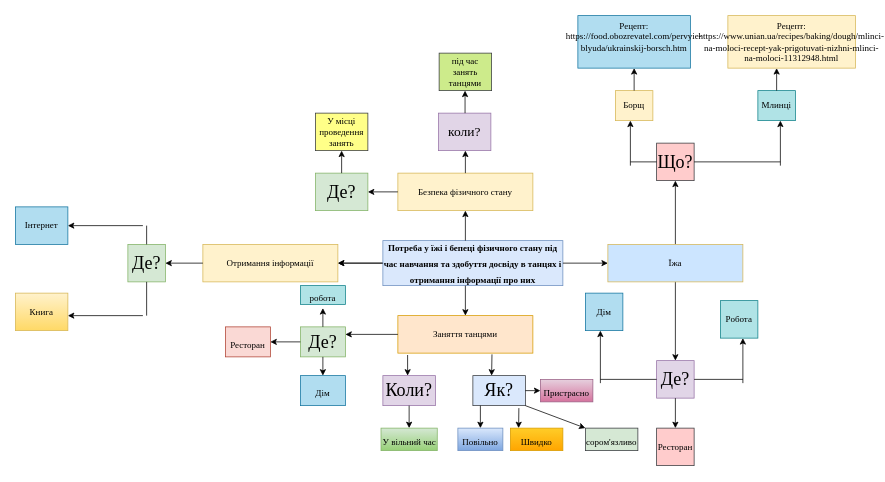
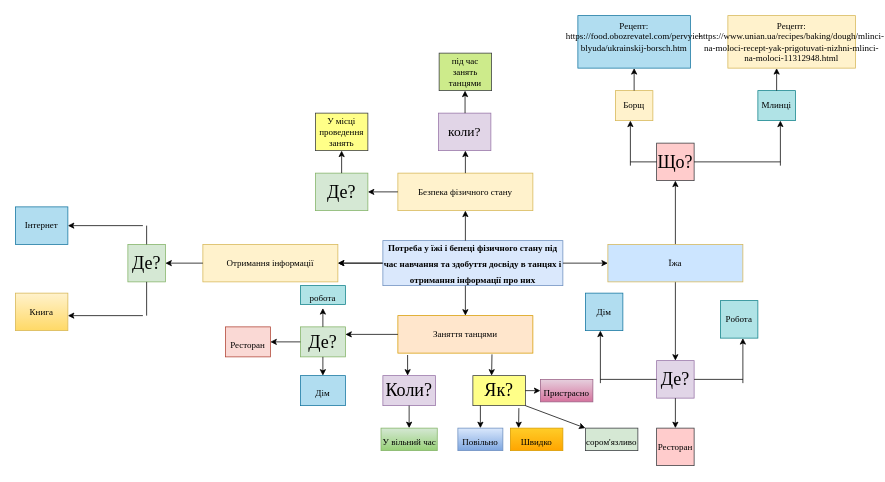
  <mxCell id="0" />
  <mxCell id="1" parent="0" />
  <mxCell id="2" value="" style="edgeStyle=orthogonalEdgeStyle;rounded=0;orthogonalLoop=1;jettySize=auto;html=1;fontFamily=Times New Roman;fontSize=24;" edge="1" parent="1" source="3" target="8"><mxGeometry relative="1" as="geometry" /></mxCell>
  <mxCell id="3" value="&lt;h2 dir=&quot;auto&quot;&gt;&lt;font style=&quot;font-size: 12px;&quot; face=&quot;Times New Roman&quot;&gt;Потреба у їжі і бепеці фізичного стану під час навчання та здобуття досвіду в танцях і отримання інформації про них&lt;/font&gt;&lt;/h2&gt;" style="rounded=0;whiteSpace=wrap;html=1;fillColor=#dae8fc;strokeColor=#6c8ebf;" vertex="1" parent="1"><mxGeometry x="510" y="320" width="240" height="60" as="geometry" /></mxCell>
  <mxCell id="4" value="" style="endArrow=classic;html=1;rounded=0;fontFamily=Times New Roman;fontSize=12;" edge="1" parent="1"><mxGeometry width="50" height="50" relative="1" as="geometry"><mxPoint x="620" y="320" as="sourcePoint" /><mxPoint x="620" y="280" as="targetPoint" /></mxGeometry></mxCell>
  <mxCell id="5" value="Безпека фізичного стану" style="rounded=0;whiteSpace=wrap;html=1;fontFamily=Times New Roman;fontSize=12;fillColor=#fff2cc;strokeColor=#d6b656;" vertex="1" parent="1"><mxGeometry x="530" y="230" width="180" height="50" as="geometry" /></mxCell>
  <mxCell id="6" value="" style="endArrow=classic;html=1;rounded=0;fontFamily=Times New Roman;fontSize=12;exitX=1;exitY=0.5;exitDx=0;exitDy=0;" edge="1" parent="1" source="3"><mxGeometry width="50" height="50" relative="1" as="geometry"><mxPoint x="630" y="360" as="sourcePoint" /><mxPoint x="810" y="350" as="targetPoint" /></mxGeometry></mxCell>
  <mxCell id="7" value="" style="endArrow=classic;html=1;rounded=0;fontFamily=Times New Roman;fontSize=12;exitX=0;exitY=0.5;exitDx=0;exitDy=0;" edge="1" parent="1" source="3"><mxGeometry width="50" height="50" relative="1" as="geometry"><mxPoint x="630" y="360" as="sourcePoint" /><mxPoint x="450" y="350" as="targetPoint" /></mxGeometry></mxCell>
  <mxCell id="8" value="Отримання інформації" style="rounded=0;whiteSpace=wrap;html=1;fontFamily=Times New Roman;fontSize=12;fillColor=#fff2cc;strokeColor=#d6b656;" vertex="1" parent="1"><mxGeometry x="270" y="325" width="180" height="50" as="geometry" /></mxCell>
  <mxCell id="9" value="" style="endArrow=classic;html=1;rounded=0;fontFamily=Times New Roman;fontSize=12;" edge="1" parent="1"><mxGeometry width="50" height="50" relative="1" as="geometry"><mxPoint x="620" y="380" as="sourcePoint" /><mxPoint x="620" y="420" as="targetPoint" /></mxGeometry></mxCell>
  <mxCell id="10" value="Заняття танцями" style="rounded=0;whiteSpace=wrap;html=1;fontFamily=Times New Roman;fontSize=12;fillColor=#ffe6cc;strokeColor=#d79b00;" vertex="1" parent="1"><mxGeometry x="530" y="420" width="180" height="50" as="geometry" /></mxCell>
  <mxCell id="11" value="" style="endArrow=classic;html=1;rounded=0;fontFamily=Times New Roman;fontSize=12;exitX=0;exitY=0.5;exitDx=0;exitDy=0;" edge="1" parent="1" source="8"><mxGeometry width="50" height="50" relative="1" as="geometry"><mxPoint x="630" y="360" as="sourcePoint" /><mxPoint x="220" y="350" as="targetPoint" /></mxGeometry></mxCell>
  <mxCell id="12" value="&lt;font style=&quot;font-size: 24px;&quot;&gt;Де?&lt;/font&gt;" style="rounded=0;whiteSpace=wrap;html=1;fontFamily=Times New Roman;fontSize=12;fillColor=#d5e8d4;strokeColor=#82b366;" vertex="1" parent="1"><mxGeometry x="170" y="325" width="50" height="50" as="geometry" /></mxCell>
  <mxCell id="13" value="" style="endArrow=none;html=1;rounded=0;fontFamily=Times New Roman;fontSize=24;exitX=0.5;exitY=0;exitDx=0;exitDy=0;" edge="1" parent="1" source="12"><mxGeometry width="50" height="50" relative="1" as="geometry"><mxPoint x="510" y="360" as="sourcePoint" /><mxPoint x="195" y="300" as="targetPoint" /></mxGeometry></mxCell>
  <mxCell id="14" value="" style="endArrow=classic;html=1;rounded=0;fontFamily=Times New Roman;fontSize=24;" edge="1" parent="1"><mxGeometry width="50" height="50" relative="1" as="geometry"><mxPoint x="190" y="300" as="sourcePoint" /><mxPoint x="90" y="300" as="targetPoint" /></mxGeometry></mxCell>
  <mxCell id="15" value="Інтернет" style="rounded=0;whiteSpace=wrap;html=1;fontFamily=Times New Roman;fontSize=12;fillColor=#b1ddf0;strokeColor=#10739e;" vertex="1" parent="1"><mxGeometry x="20" y="275" width="70" height="50" as="geometry" /></mxCell>
  <mxCell id="16" value="" style="endArrow=none;html=1;rounded=0;fontFamily=Times New Roman;fontSize=24;exitX=0.5;exitY=1;exitDx=0;exitDy=0;" edge="1" parent="1" source="12"><mxGeometry width="50" height="50" relative="1" as="geometry"><mxPoint x="510" y="360" as="sourcePoint" /><mxPoint x="195" y="420" as="targetPoint" /></mxGeometry></mxCell>
  <mxCell id="17" value="" style="endArrow=classic;html=1;rounded=0;fontFamily=Times New Roman;fontSize=24;" edge="1" parent="1"><mxGeometry width="50" height="50" relative="1" as="geometry"><mxPoint x="190" y="420" as="sourcePoint" /><mxPoint x="90" y="420" as="targetPoint" /></mxGeometry></mxCell>
  <mxCell id="18" value="Книга" style="rounded=0;whiteSpace=wrap;html=1;fontFamily=Times New Roman;fontSize=12;fillColor=#fff2cc;gradientColor=#ffd966;strokeColor=#d6b656;" vertex="1" parent="1"><mxGeometry x="20" y="390" width="70" height="50" as="geometry" /></mxCell>
  <mxCell id="19" value="" style="endArrow=classic;html=1;rounded=0;fontFamily=Times New Roman;fontSize=24;exitX=0.5;exitY=0;exitDx=0;exitDy=0;" edge="1" parent="1" source="21"><mxGeometry width="50" height="50" relative="1" as="geometry"><mxPoint x="510" y="360" as="sourcePoint" /><mxPoint x="900" y="240" as="targetPoint" /></mxGeometry></mxCell>
  <mxCell id="20" value="" style="endArrow=classic;html=1;rounded=0;fontFamily=Times New Roman;fontSize=24;" edge="1" parent="1"><mxGeometry width="50" height="50" relative="1" as="geometry"><mxPoint x="900" y="370" as="sourcePoint" /><mxPoint x="900" y="480" as="targetPoint" /></mxGeometry></mxCell>
  <mxCell id="21" value="Їжа" style="rounded=0;whiteSpace=wrap;html=1;fontFamily=Times New Roman;fontSize=12;fillColor=#cce5ff;strokeColor=#d6b656;" vertex="1" parent="1"><mxGeometry x="810" y="325" width="180" height="50" as="geometry" /></mxCell>
  <mxCell id="22" value="&lt;font style=&quot;font-size: 24px;&quot;&gt;Де?&lt;/font&gt;" style="rounded=0;whiteSpace=wrap;html=1;fontFamily=Times New Roman;fontSize=12;fillColor=#e1d5e7;strokeColor=#9673a6;" vertex="1" parent="1"><mxGeometry x="875" y="480" width="50" height="50" as="geometry" /></mxCell>
  <mxCell id="23" value="" style="endArrow=none;html=1;rounded=0;fontFamily=Times New Roman;fontSize=24;entryX=0;entryY=0.5;entryDx=0;entryDy=0;" edge="1" parent="1" target="22"><mxGeometry width="50" height="50" relative="1" as="geometry"><mxPoint x="800" y="505" as="sourcePoint" /><mxPoint x="600" y="310" as="targetPoint" /></mxGeometry></mxCell>
  <mxCell id="24" value="" style="endArrow=classic;html=1;rounded=0;fontFamily=Times New Roman;fontSize=24;" edge="1" parent="1"><mxGeometry width="50" height="50" relative="1" as="geometry"><mxPoint x="800" y="510" as="sourcePoint" /><mxPoint x="800" y="440" as="targetPoint" /></mxGeometry></mxCell>
  <mxCell id="25" value="Дім" style="rounded=0;whiteSpace=wrap;html=1;fontFamily=Times New Roman;fontSize=12;fillColor=#b1ddf0;strokeColor=#10739e;" vertex="1" parent="1"><mxGeometry x="780" y="390" width="50" height="50" as="geometry" /></mxCell>
  <mxCell id="26" value="" style="endArrow=none;html=1;rounded=0;fontFamily=Times New Roman;fontSize=24;exitX=1;exitY=0.5;exitDx=0;exitDy=0;" edge="1" parent="1" source="22"><mxGeometry width="50" height="50" relative="1" as="geometry"><mxPoint x="550" y="360" as="sourcePoint" /><mxPoint x="990" y="505" as="targetPoint" /></mxGeometry></mxCell>
  <mxCell id="27" value="" style="endArrow=classic;html=1;rounded=0;fontFamily=Times New Roman;fontSize=24;" edge="1" parent="1"><mxGeometry width="50" height="50" relative="1" as="geometry"><mxPoint x="990" y="510" as="sourcePoint" /><mxPoint x="990" y="450" as="targetPoint" /></mxGeometry></mxCell>
  <mxCell id="28" value="Робота" style="rounded=0;whiteSpace=wrap;html=1;fontFamily=Times New Roman;fontSize=12;fillColor=#b0e3e6;strokeColor=#0e8088;" vertex="1" parent="1"><mxGeometry x="960" y="400" width="50" height="50" as="geometry" /></mxCell>
  <mxCell id="29" value="" style="endArrow=classic;html=1;rounded=0;fontFamily=Times New Roman;fontSize=24;exitX=0.5;exitY=1;exitDx=0;exitDy=0;" edge="1" parent="1" source="22"><mxGeometry width="50" height="50" relative="1" as="geometry"><mxPoint x="550" y="430" as="sourcePoint" /><mxPoint x="900" y="570" as="targetPoint" /></mxGeometry></mxCell>
  <mxCell id="30" value="Ресторан" style="rounded=0;whiteSpace=wrap;html=1;fontFamily=Times New Roman;fontSize=12;fillColor=#ffcccc;strokeColor=#36393d;" vertex="1" parent="1"><mxGeometry x="875" y="570" width="50" height="50" as="geometry" /></mxCell>
  <mxCell id="31" value="&lt;font style=&quot;font-size: 24px;&quot;&gt;Що?&lt;/font&gt;" style="rounded=0;whiteSpace=wrap;html=1;fontFamily=Times New Roman;fontSize=12;fillColor=#ffcccc;strokeColor=#36393d;" vertex="1" parent="1"><mxGeometry x="875" y="190" width="50" height="50" as="geometry" /></mxCell>
  <mxCell id="32" value="" style="endArrow=none;html=1;rounded=0;fontFamily=Times New Roman;fontSize=24;entryX=0;entryY=0.5;entryDx=0;entryDy=0;" edge="1" parent="1" target="31"><mxGeometry width="50" height="50" relative="1" as="geometry"><mxPoint x="840" y="215" as="sourcePoint" /><mxPoint x="640" y="360" as="targetPoint" /></mxGeometry></mxCell>
  <mxCell id="33" value="" style="endArrow=classic;html=1;rounded=0;fontFamily=Times New Roman;fontSize=24;" edge="1" parent="1"><mxGeometry width="50" height="50" relative="1" as="geometry"><mxPoint x="840" y="220" as="sourcePoint" /><mxPoint x="840" y="160" as="targetPoint" /></mxGeometry></mxCell>
  <mxCell id="34" value="" style="endArrow=none;html=1;rounded=0;fontFamily=Times New Roman;fontSize=24;entryX=1;entryY=0.5;entryDx=0;entryDy=0;" edge="1" parent="1" target="31"><mxGeometry width="50" height="50" relative="1" as="geometry"><mxPoint x="1040" y="215" as="sourcePoint" /><mxPoint x="640" y="360" as="targetPoint" /></mxGeometry></mxCell>
  <mxCell id="35" value="" style="endArrow=classic;html=1;rounded=0;fontFamily=Times New Roman;fontSize=24;" edge="1" parent="1"><mxGeometry width="50" height="50" relative="1" as="geometry"><mxPoint x="1040" y="220" as="sourcePoint" /><mxPoint x="1040" y="160" as="targetPoint" /></mxGeometry></mxCell>
  <mxCell id="36" value="Борщ" style="rounded=0;whiteSpace=wrap;html=1;fontFamily=Times New Roman;fontSize=12;fillColor=#fff2cc;strokeColor=#d6b656;" vertex="1" parent="1"><mxGeometry x="820" y="120" width="50" height="40" as="geometry" /></mxCell>
  <mxCell id="37" value="Млинці" style="rounded=0;whiteSpace=wrap;html=1;fontFamily=Times New Roman;fontSize=12;fillColor=#b0e3e6;strokeColor=#0e8088;" vertex="1" parent="1"><mxGeometry x="1010" y="120" width="50" height="40" as="geometry" /></mxCell>
  <mxCell id="38" value="" style="endArrow=classic;html=1;rounded=0;fontFamily=Times New Roman;fontSize=24;exitX=0.5;exitY=0;exitDx=0;exitDy=0;entryX=0.5;entryY=1;entryDx=0;entryDy=0;" edge="1" parent="1" source="36" target="39"><mxGeometry width="50" height="50" relative="1" as="geometry"><mxPoint x="570" y="260" as="sourcePoint" /><mxPoint x="845" y="100" as="targetPoint" /></mxGeometry></mxCell>
  <mxCell id="39" value="&lt;div&gt;Рецепт:&lt;/div&gt;&lt;div&gt;https://food.obozrevatel.com/pervyie-blyuda/ukrainskij-borsch.htm&lt;br&gt;&lt;/div&gt;&lt;div&gt;&lt;br&gt;&lt;/div&gt;" style="rounded=0;whiteSpace=wrap;html=1;fontFamily=Times New Roman;fontSize=12;fillColor=#b1ddf0;strokeColor=#10739e;" vertex="1" parent="1"><mxGeometry x="770" y="20" width="150" height="70" as="geometry" /></mxCell>
  <mxCell id="40" value="" style="endArrow=classic;html=1;rounded=0;fontFamily=Times New Roman;fontSize=24;exitX=0.5;exitY=0;exitDx=0;exitDy=0;" edge="1" parent="1" source="37"><mxGeometry width="50" height="50" relative="1" as="geometry"><mxPoint x="660" y="260" as="sourcePoint" /><mxPoint x="1035" y="90" as="targetPoint" /></mxGeometry></mxCell>
  <mxCell id="41" value="&lt;div&gt;Рецепт:&lt;/div&gt;https://www.unian.ua/recipes/baking/dough/mlinci-na-moloci-recept-yak-prigotuvati-nizhni-mlinci-na-moloci-11312948.html" style="rounded=0;whiteSpace=wrap;html=1;fontFamily=Times New Roman;fontSize=12;fillColor=#fff2cc;strokeColor=#d6b656;" vertex="1" parent="1"><mxGeometry x="970" y="20" width="170" height="70" as="geometry" /></mxCell>
  <mxCell id="42" value="" style="endArrow=classic;html=1;rounded=0;fontFamily=Times New Roman;fontSize=24;exitX=0.5;exitY=0;exitDx=0;exitDy=0;" edge="1" parent="1" source="5"><mxGeometry width="50" height="50" relative="1" as="geometry"><mxPoint x="650" y="300" as="sourcePoint" /><mxPoint x="620" y="200" as="targetPoint" /></mxGeometry></mxCell>
  <mxCell id="43" value="&lt;font style=&quot;font-size: 18px;&quot;&gt;коли?&lt;/font&gt;" style="rounded=0;whiteSpace=wrap;html=1;fontFamily=Times New Roman;fontSize=12;fillColor=#e1d5e7;strokeColor=#9673a6;" vertex="1" parent="1"><mxGeometry x="584" y="150" width="70" height="50" as="geometry" /></mxCell>
  <mxCell id="44" value="" style="endArrow=classic;html=1;rounded=0;fontFamily=Times New Roman;fontSize=24;exitX=0.5;exitY=0;exitDx=0;exitDy=0;" edge="1" parent="1"><mxGeometry width="50" height="50" relative="1" as="geometry"><mxPoint x="619.58" y="150" as="sourcePoint" /><mxPoint x="619.58" y="120" as="targetPoint" /></mxGeometry></mxCell>
  <mxCell id="45" value="під час занять танцями" style="rounded=0;whiteSpace=wrap;html=1;fontFamily=Times New Roman;fontSize=12;fillColor=#cdeb8b;strokeColor=#36393d;" vertex="1" parent="1"><mxGeometry x="585" y="70" width="70" height="50" as="geometry" /></mxCell>
  <mxCell id="46" value="" style="endArrow=classic;html=1;rounded=0;fontFamily=Times New Roman;fontSize=18;exitX=0;exitY=0.5;exitDx=0;exitDy=0;" edge="1" parent="1" source="5"><mxGeometry width="50" height="50" relative="1" as="geometry"><mxPoint x="580" y="280" as="sourcePoint" /><mxPoint x="490" y="255" as="targetPoint" /></mxGeometry></mxCell>
  <mxCell id="47" value="&lt;font style=&quot;font-size: 24px;&quot;&gt;Де&lt;/font&gt;&lt;font style=&quot;font-size: 24px;&quot;&gt;?&lt;/font&gt;" style="rounded=0;whiteSpace=wrap;html=1;fontFamily=Times New Roman;fontSize=12;fillColor=#d5e8d4;strokeColor=#82b366;" vertex="1" parent="1"><mxGeometry x="420" y="230" width="70" height="50" as="geometry" /></mxCell>
  <mxCell id="48" value="" style="endArrow=classic;html=1;rounded=0;fontFamily=Times New Roman;fontSize=24;exitX=0.5;exitY=0;exitDx=0;exitDy=0;" edge="1" parent="1" source="47"><mxGeometry width="50" height="50" relative="1" as="geometry"><mxPoint x="580" y="280" as="sourcePoint" /><mxPoint x="455" y="200" as="targetPoint" /></mxGeometry></mxCell>
  <mxCell id="49" value="У місці проведення занять" style="rounded=0;whiteSpace=wrap;html=1;fontFamily=Times New Roman;fontSize=12;fillColor=#ffff88;strokeColor=#36393d;" vertex="1" parent="1"><mxGeometry x="420" y="150" width="70" height="50" as="geometry" /></mxCell>
  <mxCell id="50" value="" style="endArrow=classic;html=1;rounded=0;fontFamily=Times New Roman;fontSize=24;exitX=0;exitY=0.5;exitDx=0;exitDy=0;" edge="1" parent="1" source="10"><mxGeometry width="50" height="50" relative="1" as="geometry"><mxPoint x="580" y="440" as="sourcePoint" /><mxPoint x="460" y="445" as="targetPoint" /></mxGeometry></mxCell>
  <mxCell id="51" value="Де?" style="rounded=0;whiteSpace=wrap;html=1;fontFamily=Times New Roman;fontSize=24;fillColor=#d5e8d4;strokeColor=#82b366;" vertex="1" parent="1"><mxGeometry x="400" y="435" width="60" height="40" as="geometry" /></mxCell>
  <mxCell id="52" value="" style="endArrow=classic;html=1;rounded=0;fontFamily=Times New Roman;fontSize=24;exitX=0.5;exitY=1;exitDx=0;exitDy=0;" edge="1" parent="1" source="51"><mxGeometry width="50" height="50" relative="1" as="geometry"><mxPoint x="580" y="450" as="sourcePoint" /><mxPoint x="430" y="500" as="targetPoint" /></mxGeometry></mxCell>
  <mxCell id="53" value="&lt;font style=&quot;font-size: 12px;&quot;&gt;Дім&lt;/font&gt;" style="rounded=0;whiteSpace=wrap;html=1;fontFamily=Times New Roman;fontSize=24;fillColor=#b1ddf0;strokeColor=#10739e;" vertex="1" parent="1"><mxGeometry x="400" y="500" width="60" height="40" as="geometry" /></mxCell>
  <mxCell id="54" value="&lt;font style=&quot;font-size: 12px;&quot;&gt;Ресторан&lt;/font&gt;" style="rounded=0;whiteSpace=wrap;html=1;fontFamily=Times New Roman;fontSize=24;fillColor=#fad9d5;strokeColor=#ae4132;" vertex="1" parent="1"><mxGeometry x="300" y="435" width="60" height="40" as="geometry" /></mxCell>
  <mxCell id="55" value="" style="endArrow=classic;html=1;rounded=0;fontFamily=Times New Roman;fontSize=14;exitX=0;exitY=0.5;exitDx=0;exitDy=0;entryX=1;entryY=0.5;entryDx=0;entryDy=0;" edge="1" parent="1" source="51" target="54"><mxGeometry width="50" height="50" relative="1" as="geometry"><mxPoint x="580" y="450" as="sourcePoint" /><mxPoint x="630" y="400" as="targetPoint" /></mxGeometry></mxCell>
  <mxCell id="56" value="" style="endArrow=classic;html=1;rounded=0;fontFamily=Times New Roman;fontSize=14;exitX=0.5;exitY=0;exitDx=0;exitDy=0;" edge="1" parent="1" source="51"><mxGeometry width="50" height="50" relative="1" as="geometry"><mxPoint x="580" y="450" as="sourcePoint" /><mxPoint x="430" y="410" as="targetPoint" /></mxGeometry></mxCell>
  <mxCell id="57" value="&lt;font style=&quot;font-size: 12px;&quot;&gt;робота&lt;/font&gt;" style="rounded=0;whiteSpace=wrap;html=1;fontFamily=Times New Roman;fontSize=24;fillColor=#b0e3e6;strokeColor=#0e8088;" vertex="1" parent="1"><mxGeometry x="400" y="380" width="60" height="25" as="geometry" /></mxCell>
  <mxCell id="58" value="" style="endArrow=classic;html=1;rounded=0;fontFamily=Times New Roman;fontSize=12;exitX=0.072;exitY=1.05;exitDx=0;exitDy=0;exitPerimeter=0;" edge="1" parent="1" source="10"><mxGeometry width="50" height="50" relative="1" as="geometry"><mxPoint x="580" y="440" as="sourcePoint" /><mxPoint x="543" y="500" as="targetPoint" /></mxGeometry></mxCell>
  <mxCell id="59" value="Коли?" style="rounded=0;whiteSpace=wrap;html=1;fontFamily=Times New Roman;fontSize=24;fillColor=#e1d5e7;strokeColor=#9673a6;" vertex="1" parent="1"><mxGeometry x="510" y="500" width="70" height="40" as="geometry" /></mxCell>
  <mxCell id="60" value="" style="endArrow=classic;html=1;rounded=0;fontFamily=Times New Roman;fontSize=12;exitX=0.5;exitY=1;exitDx=0;exitDy=0;" edge="1" parent="1" source="59"><mxGeometry width="50" height="50" relative="1" as="geometry"><mxPoint x="580" y="440" as="sourcePoint" /><mxPoint x="545" y="570" as="targetPoint" /></mxGeometry></mxCell>
  <mxCell id="61" value="&lt;font style=&quot;font-size: 12px;&quot;&gt;У вільний час&lt;/font&gt;" style="rounded=0;whiteSpace=wrap;html=1;fontFamily=Times New Roman;fontSize=24;fillColor=#d5e8d4;gradientColor=#97d077;strokeColor=#82b366;" vertex="1" parent="1"><mxGeometry x="507.5" y="570" width="75" height="30" as="geometry" /></mxCell>
  <mxCell id="62" value="" style="endArrow=classic;html=1;rounded=0;fontFamily=Times New Roman;fontSize=12;exitX=0.697;exitY=1.033;exitDx=0;exitDy=0;exitPerimeter=0;" edge="1" parent="1" source="10"><mxGeometry width="50" height="50" relative="1" as="geometry"><mxPoint x="580" y="440" as="sourcePoint" /><mxPoint x="655" y="500" as="targetPoint" /></mxGeometry></mxCell>
- <mxCell id="63" value="Як?" style="rounded=0;whiteSpace=wrap;html=1;fontFamily=Times New Roman;fontSize=24;fillColor=#dae8fc;strokeColor=#36393d;" vertex="1" parent="1"><mxGeometry x="630" y="500" width="70" height="40" as="geometry" /></mxCell>
+ <mxCell id="63" value="Як?" style="rounded=0;whiteSpace=wrap;html=1;fontFamily=Times New Roman;fontSize=24;fillColor=#ffff88;strokeColor=#36393d;" vertex="1" parent="1"><mxGeometry x="630" y="500" width="70" height="40" as="geometry" /></mxCell>
  <mxCell id="64" value="" style="endArrow=classic;html=1;rounded=0;fontFamily=Times New Roman;fontSize=12;exitX=0.143;exitY=1;exitDx=0;exitDy=0;exitPerimeter=0;" edge="1" parent="1" source="63"><mxGeometry width="50" height="50" relative="1" as="geometry"><mxPoint x="580" y="440" as="sourcePoint" /><mxPoint x="640" y="570" as="targetPoint" /></mxGeometry></mxCell>
  <mxCell id="65" value="&lt;font style=&quot;font-size: 12px;&quot;&gt;Повільно&lt;/font&gt;" style="rounded=0;whiteSpace=wrap;html=1;fontFamily=Times New Roman;fontSize=24;fillColor=#dae8fc;gradientColor=#7ea6e0;strokeColor=#6c8ebf;" vertex="1" parent="1"><mxGeometry x="610" y="570" width="60" height="30" as="geometry" /></mxCell>
  <mxCell id="66" value="" style="endArrow=classic;html=1;rounded=0;fontFamily=Times New Roman;fontSize=12;exitX=0.876;exitY=1.083;exitDx=0;exitDy=0;exitPerimeter=0;" edge="1" parent="1" source="63"><mxGeometry width="50" height="50" relative="1" as="geometry"><mxPoint x="580" y="440" as="sourcePoint" /><mxPoint x="691" y="570" as="targetPoint" /></mxGeometry></mxCell>
  <mxCell id="67" value="&lt;font style=&quot;font-size: 12px;&quot;&gt;Швидко&lt;/font&gt;" style="rounded=0;whiteSpace=wrap;html=1;fontFamily=Times New Roman;fontSize=24;fillColor=#ffcd28;gradientColor=#ffa500;strokeColor=#d79b00;" vertex="1" parent="1"><mxGeometry x="680" y="570" width="70" height="30" as="geometry" /></mxCell>
  <mxCell id="68" value="" style="endArrow=classic;html=1;rounded=0;fontFamily=Times New Roman;fontSize=12;exitX=1;exitY=0.5;exitDx=0;exitDy=0;" edge="1" parent="1" source="63"><mxGeometry width="50" height="50" relative="1" as="geometry"><mxPoint x="580" y="500" as="sourcePoint" /><mxPoint x="720" y="520" as="targetPoint" /></mxGeometry></mxCell>
  <mxCell id="69" value="&lt;font style=&quot;font-size: 12px;&quot;&gt;Пристрасно&lt;/font&gt;" style="rounded=0;whiteSpace=wrap;html=1;fontFamily=Times New Roman;fontSize=24;fillColor=#e6d0de;gradientColor=#d5739d;strokeColor=#996185;" vertex="1" parent="1"><mxGeometry x="720" y="505" width="70" height="30" as="geometry" /></mxCell>
  <mxCell id="70" value="" style="endArrow=classic;html=1;rounded=0;fontFamily=Times New Roman;fontSize=12;exitX=1;exitY=1;exitDx=0;exitDy=0;" edge="1" parent="1" source="63"><mxGeometry width="50" height="50" relative="1" as="geometry"><mxPoint x="580" y="500" as="sourcePoint" /><mxPoint x="780" y="570" as="targetPoint" /></mxGeometry></mxCell>
  <mxCell id="71" value="&lt;font style=&quot;font-size: 12px;&quot;&gt;сором'язливо&lt;/font&gt;" style="rounded=0;whiteSpace=wrap;html=1;fontFamily=Times New Roman;fontSize=24;fillColor=#d5e8d4;strokeColor=#36393d;" vertex="1" parent="1"><mxGeometry x="780" y="570" width="70" height="30" as="geometry" /></mxCell>
